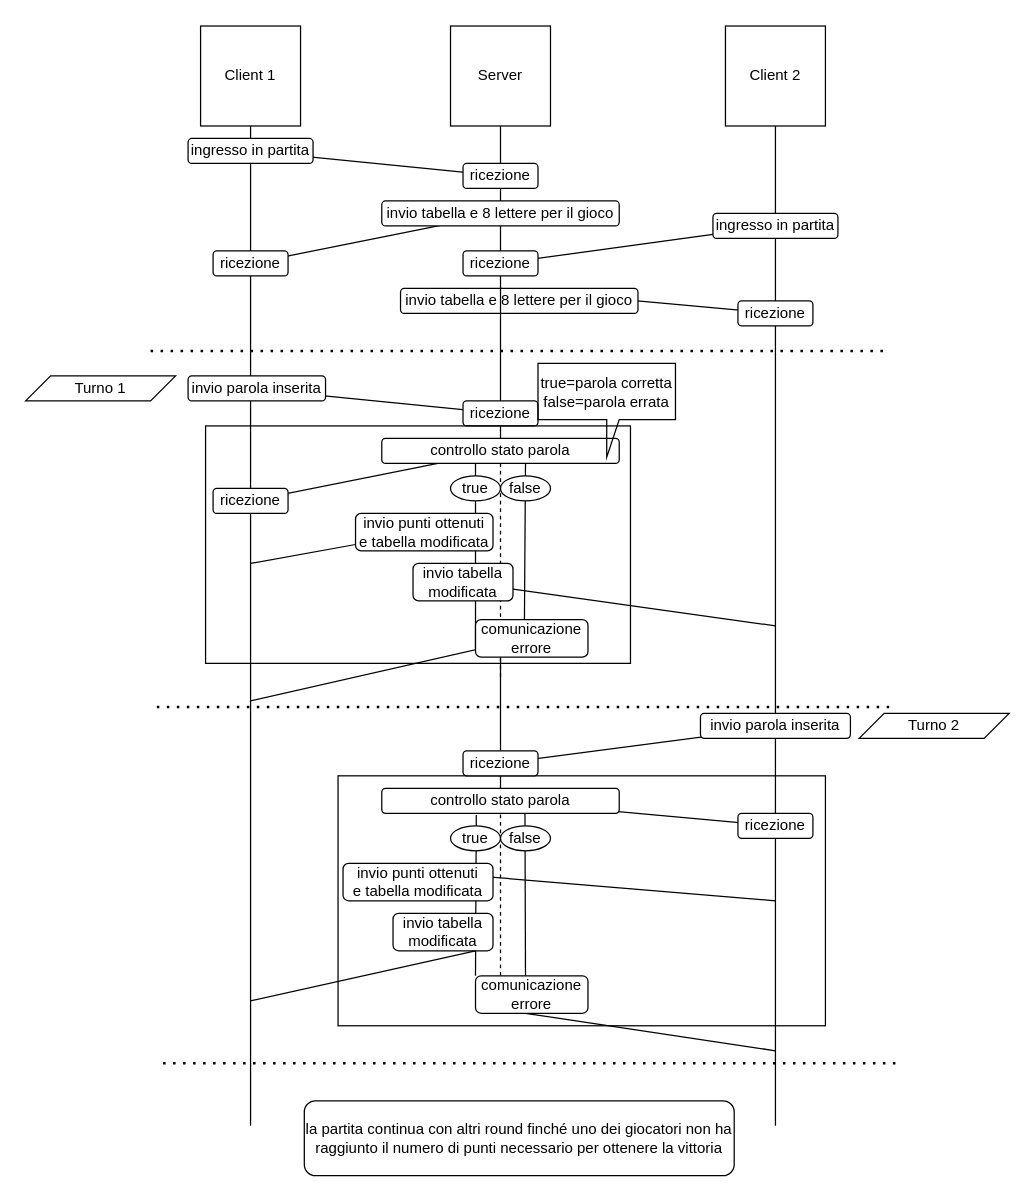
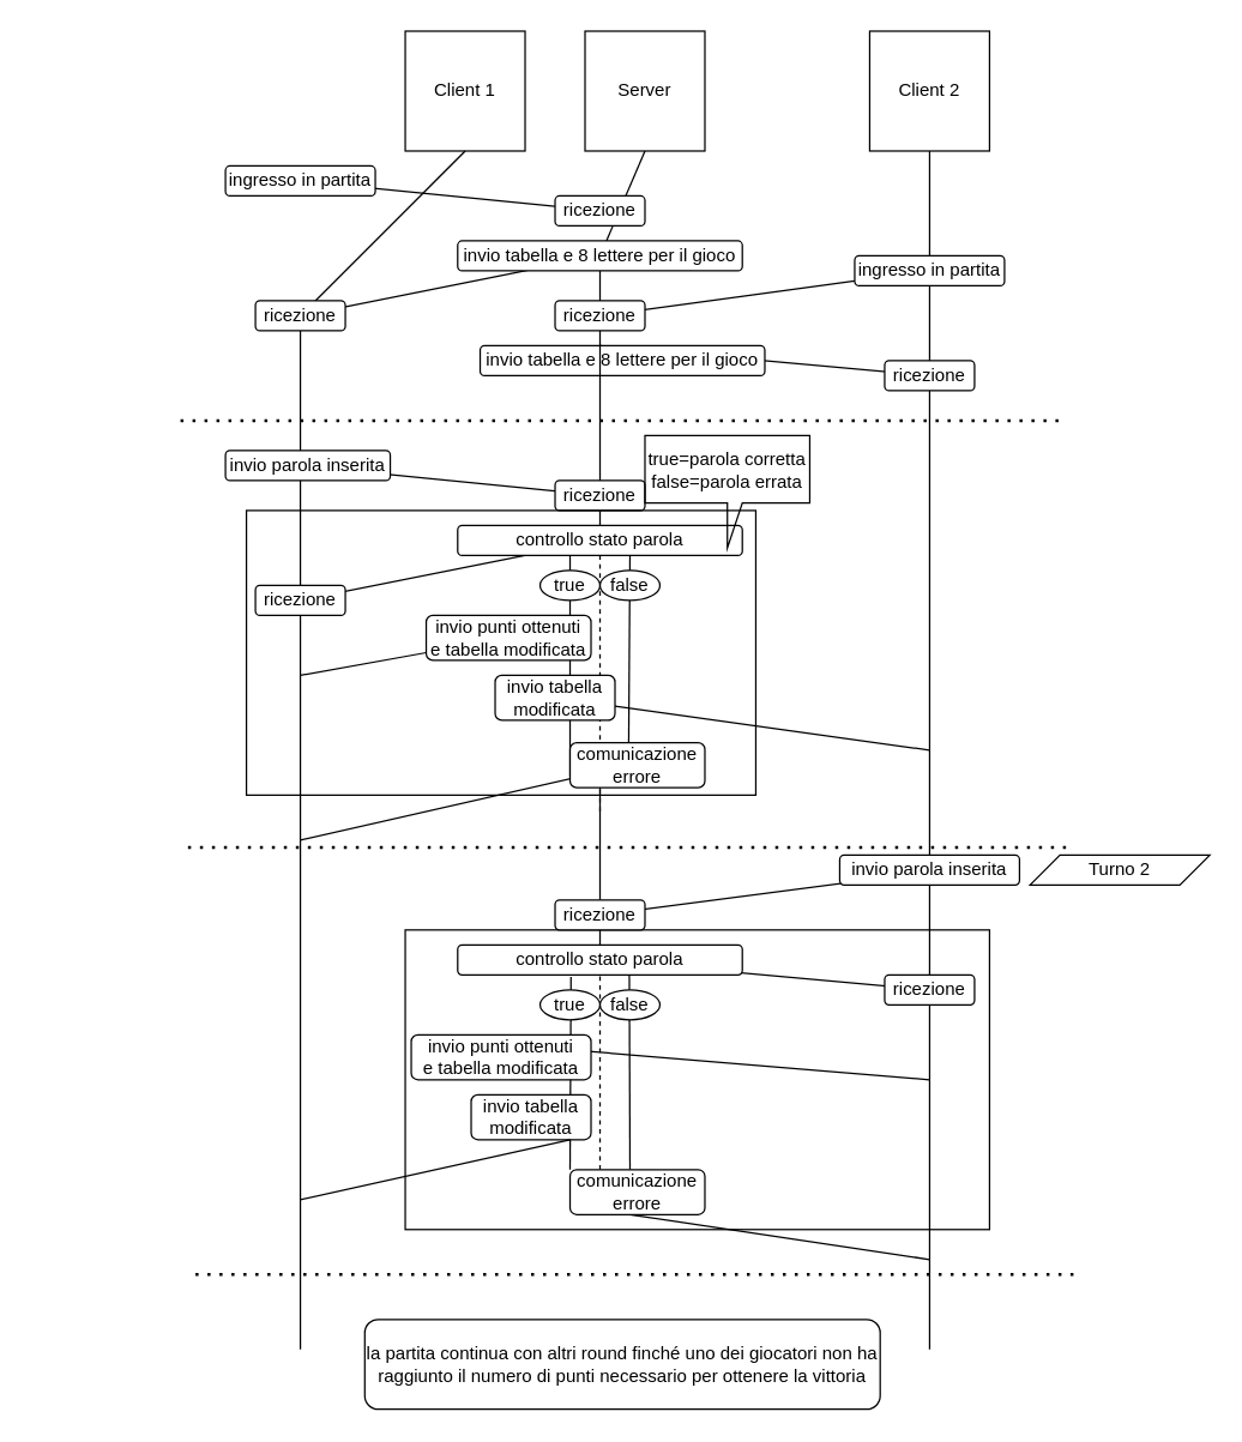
  <mxCell id="0" />
  <mxCell id="1" parent="0" />
- <mxCell id="2" value="Client 1" style="whiteSpace=wrap;html=1;aspect=fixed;" vertex="1" parent="1"><mxGeometry x="160" y="20" width="80" height="80" as="geometry" /></mxCell>
- <mxCell id="3" value="Server" style="whiteSpace=wrap;html=1;aspect=fixed;" vertex="1" parent="1"><mxGeometry x="360" y="20" width="80" height="80" as="geometry" /></mxCell>
+ <mxCell id="2" value="Client 1" style="whiteSpace=wrap;html=1;aspect=fixed;" vertex="1" parent="1"><mxGeometry x="270" y="20" width="80" height="80" as="geometry" /></mxCell>
+ <mxCell id="3" value="Server" style="whiteSpace=wrap;html=1;aspect=fixed;" vertex="1" parent="1"><mxGeometry x="390" y="20" width="80" height="80" as="geometry" /></mxCell>
  <mxCell id="4" value="" style="endArrow=none;html=1;rounded=0;entryX=0.5;entryY=1;entryDx=0;entryDy=0;" edge="1" parent="1" source="16" target="2"><mxGeometry width="50" height="50" relative="1" as="geometry"><mxPoint x="200" y="751" as="sourcePoint" /><mxPoint x="360" y="320" as="targetPoint" /></mxGeometry></mxCell>
  <mxCell id="5" value="" style="endArrow=none;html=1;rounded=0;entryX=0.5;entryY=1;entryDx=0;entryDy=0;" edge="1" parent="1" source="14" target="3"><mxGeometry width="50" height="50" relative="1" as="geometry"><mxPoint x="400" y="740" as="sourcePoint" /><mxPoint x="360" y="320" as="targetPoint" /></mxGeometry></mxCell>
  <mxCell id="6" value="" style="endArrow=none;html=1;rounded=0;" edge="1" parent="1"><mxGeometry width="50" height="50" relative="1" as="geometry"><mxPoint x="200" y="120" as="sourcePoint" /><mxPoint x="400" y="140" as="targetPoint" /></mxGeometry></mxCell>
  <mxCell id="7" value="ingresso in partita" style="rounded=1;whiteSpace=wrap;html=1;" vertex="1" parent="1"><mxGeometry x="150" y="110" width="100" height="20" as="geometry" /></mxCell>
  <mxCell id="8" value="ricezione" style="rounded=1;whiteSpace=wrap;html=1;" vertex="1" parent="1"><mxGeometry x="370" y="130" width="60" height="20" as="geometry" /></mxCell>
  <mxCell id="9" value="" style="endArrow=none;html=1;rounded=0;" edge="1" parent="1"><mxGeometry width="50" height="50" relative="1" as="geometry"><mxPoint x="200" y="210" as="sourcePoint" /><mxPoint x="400" y="170" as="targetPoint" /></mxGeometry></mxCell>
  <mxCell id="10" value="" style="endArrow=none;dashed=1;html=1;dashPattern=1 3;strokeWidth=2;rounded=0;" edge="1" parent="1"><mxGeometry width="50" height="50" relative="1" as="geometry"><mxPoint x="120" y="280" as="sourcePoint" /><mxPoint x="710" y="280" as="targetPoint" /></mxGeometry></mxCell>
  <mxCell id="11" value="Client 2" style="whiteSpace=wrap;html=1;aspect=fixed;" vertex="1" parent="1"><mxGeometry x="580" y="20" width="80" height="80" as="geometry" /></mxCell>
  <mxCell id="12" value="" style="endArrow=none;html=1;rounded=0;entryX=0.5;entryY=1;entryDx=0;entryDy=0;" edge="1" parent="1" target="11"><mxGeometry width="50" height="50" relative="1" as="geometry"><mxPoint x="620" y="900" as="sourcePoint" /><mxPoint x="780" y="320" as="targetPoint" /></mxGeometry></mxCell>
  <mxCell id="13" value="" style="endArrow=none;html=1;rounded=0;entryX=0.5;entryY=1;entryDx=0;entryDy=0;" edge="1" parent="1" source="23" target="14"><mxGeometry width="50" height="50" relative="1" as="geometry"><mxPoint x="400" y="740" as="sourcePoint" /><mxPoint x="400" y="100" as="targetPoint" /></mxGeometry></mxCell>
  <mxCell id="14" value="invio tabella e 8 lettere per il gioco" style="rounded=1;whiteSpace=wrap;html=1;" vertex="1" parent="1"><mxGeometry x="305" y="160" width="190" height="20" as="geometry" /></mxCell>
  <mxCell id="15" value="" style="endArrow=none;html=1;rounded=0;entryX=0.5;entryY=1;entryDx=0;entryDy=0;" edge="1" parent="1" target="16"><mxGeometry width="50" height="50" relative="1" as="geometry"><mxPoint x="200" y="900" as="sourcePoint" /><mxPoint x="200" y="100" as="targetPoint" /></mxGeometry></mxCell>
  <mxCell id="16" value="ricezione" style="rounded=1;whiteSpace=wrap;html=1;" vertex="1" parent="1"><mxGeometry x="170" y="200" width="60" height="20" as="geometry" /></mxCell>
  <mxCell id="17" value="" style="endArrow=none;html=1;rounded=0;" edge="1" parent="1" target="18"><mxGeometry width="50" height="50" relative="1" as="geometry"><mxPoint x="400" y="210" as="sourcePoint" /><mxPoint x="610" y="190" as="targetPoint" /></mxGeometry></mxCell>
  <mxCell id="18" value="ingresso in partita" style="rounded=1;whiteSpace=wrap;html=1;" vertex="1" parent="1"><mxGeometry x="570" y="170" width="100" height="20" as="geometry" /></mxCell>
  <mxCell id="19" value="" style="endArrow=none;html=1;rounded=0;" edge="1" parent="1"><mxGeometry width="50" height="50" relative="1" as="geometry"><mxPoint x="400" y="230" as="sourcePoint" /><mxPoint x="620" y="250" as="targetPoint" /></mxGeometry></mxCell>
  <mxCell id="20" value="invio tabella e 8 lettere per il gioco" style="rounded=1;whiteSpace=wrap;html=1;" vertex="1" parent="1"><mxGeometry x="320" y="230" width="190" height="20" as="geometry" /></mxCell>
  <mxCell id="21" value="ricezione" style="rounded=1;whiteSpace=wrap;html=1;" vertex="1" parent="1"><mxGeometry x="590" y="240" width="60" height="20" as="geometry" /></mxCell>
  <mxCell id="22" value="" style="endArrow=none;html=1;rounded=0;entryX=0.5;entryY=1;entryDx=0;entryDy=0;exitX=0.5;exitY=1;exitDx=0;exitDy=0;" edge="1" parent="1" source="29" target="23"><mxGeometry width="50" height="50" relative="1" as="geometry"><mxPoint x="400" y="740" as="sourcePoint" /><mxPoint x="400" y="180" as="targetPoint" /></mxGeometry></mxCell>
  <mxCell id="23" value="ricezione" style="rounded=1;whiteSpace=wrap;html=1;" vertex="1" parent="1"><mxGeometry x="370" y="200" width="60" height="20" as="geometry" /></mxCell>
- <mxCell id="24" value="Turno 1" style="shape=parallelogram;perimeter=parallelogramPerimeter;whiteSpace=wrap;html=1;fixedSize=1;" vertex="1" parent="1"><mxGeometry x="20" y="300" width="120" height="20" as="geometry" /></mxCell>
  <mxCell id="25" value="" style="endArrow=none;html=1;rounded=0;" edge="1" parent="1"><mxGeometry width="50" height="50" relative="1" as="geometry"><mxPoint x="200" y="310" as="sourcePoint" /><mxPoint x="400" y="330" as="targetPoint" /></mxGeometry></mxCell>
  <mxCell id="26" value="invio parola inserita" style="rounded=1;whiteSpace=wrap;html=1;" vertex="1" parent="1"><mxGeometry x="150" y="300" width="110" height="20" as="geometry" /></mxCell>
  <mxCell id="27" value="ricezione" style="rounded=1;whiteSpace=wrap;html=1;" vertex="1" parent="1"><mxGeometry x="370" y="320" width="60" height="20" as="geometry" /></mxCell>
  <mxCell id="28" value="" style="endArrow=none;html=1;rounded=0;" edge="1" parent="1"><mxGeometry width="50" height="50" relative="1" as="geometry"><mxPoint x="200" y="400" as="sourcePoint" /><mxPoint x="400" y="360" as="targetPoint" /></mxGeometry></mxCell>
  <mxCell id="29" value="controllo stato parola" style="rounded=1;whiteSpace=wrap;html=1;" vertex="1" parent="1"><mxGeometry x="305" y="350" width="190" height="20" as="geometry" /></mxCell>
  <mxCell id="30" value="ricezione" style="rounded=1;whiteSpace=wrap;html=1;" vertex="1" parent="1"><mxGeometry x="170" y="390" width="60" height="20" as="geometry" /></mxCell>
  <mxCell id="31" value="" style="endArrow=none;dashed=1;html=1;rounded=0;" edge="1" parent="1"><mxGeometry width="50" height="50" relative="1" as="geometry"><mxPoint x="400" y="540.889" as="sourcePoint" /><mxPoint x="400" y="370" as="targetPoint" /></mxGeometry></mxCell>
  <mxCell id="32" value="" style="endArrow=none;html=1;rounded=0;" edge="1" parent="1" source="35"><mxGeometry width="50" height="50" relative="1" as="geometry"><mxPoint x="380" y="460" as="sourcePoint" /><mxPoint x="380" y="370" as="targetPoint" /></mxGeometry></mxCell>
  <mxCell id="33" value="" style="endArrow=none;html=1;rounded=0;exitX=0.433;exitY=0.944;exitDx=0;exitDy=0;exitPerimeter=0;" edge="1" parent="1" source="45"><mxGeometry width="50" height="50" relative="1" as="geometry"><mxPoint x="420" y="540" as="sourcePoint" /><mxPoint x="420" y="370" as="targetPoint" /></mxGeometry></mxCell>
  <mxCell id="34" value="" style="endArrow=none;html=1;rounded=0;exitX=0;exitY=0.75;exitDx=0;exitDy=0;" edge="1" parent="1" source="45" target="35"><mxGeometry width="50" height="50" relative="1" as="geometry"><mxPoint x="380" y="540" as="sourcePoint" /><mxPoint x="380" y="370" as="targetPoint" /></mxGeometry></mxCell>
  <mxCell id="35" value="true" style="ellipse;whiteSpace=wrap;html=1;" vertex="1" parent="1"><mxGeometry x="360" y="380" width="40" height="20" as="geometry" /></mxCell>
  <mxCell id="36" value="false" style="ellipse;whiteSpace=wrap;html=1;" vertex="1" parent="1"><mxGeometry x="400" y="380" width="40" height="20" as="geometry" /></mxCell>
  <mxCell id="37" value="true=parola corretta&lt;br&gt;false=parola errata" style="shape=callout;whiteSpace=wrap;html=1;perimeter=calloutPerimeter;fillColor=none;base=10;position2=0.5;" vertex="1" parent="1"><mxGeometry x="430" y="290" width="110" height="75" as="geometry" /></mxCell>
  <mxCell id="38" value="" style="endArrow=none;html=1;rounded=0;" edge="1" parent="1" source="40"><mxGeometry width="50" height="50" relative="1" as="geometry"><mxPoint x="200" y="450" as="sourcePoint" /><mxPoint x="380" y="410" as="targetPoint" /></mxGeometry></mxCell>
  <mxCell id="39" value="" style="endArrow=none;html=1;rounded=0;" edge="1" parent="1" target="40"><mxGeometry width="50" height="50" relative="1" as="geometry"><mxPoint x="200" y="450" as="sourcePoint" /><mxPoint x="380" y="410" as="targetPoint" /></mxGeometry></mxCell>
  <mxCell id="40" value="invio punti ottenuti&lt;br&gt;e tabella modificata" style="rounded=1;whiteSpace=wrap;html=1;" vertex="1" parent="1"><mxGeometry x="284" y="410" width="110" height="30" as="geometry" /></mxCell>
  <mxCell id="41" value="" style="endArrow=none;html=1;rounded=0;" edge="1" parent="1" source="43"><mxGeometry width="50" height="50" relative="1" as="geometry"><mxPoint x="380" y="460" as="sourcePoint" /><mxPoint x="620" y="500" as="targetPoint" /></mxGeometry></mxCell>
  <mxCell id="42" value="" style="endArrow=none;html=1;rounded=0;" edge="1" parent="1" target="43"><mxGeometry width="50" height="50" relative="1" as="geometry"><mxPoint x="380" y="460" as="sourcePoint" /><mxPoint x="620" y="500" as="targetPoint" /></mxGeometry></mxCell>
  <mxCell id="43" value="invio tabella modificata" style="rounded=1;whiteSpace=wrap;html=1;" vertex="1" parent="1"><mxGeometry x="330" y="450" width="80" height="30" as="geometry" /></mxCell>
  <mxCell id="44" value="" style="endArrow=none;html=1;rounded=0;" edge="1" parent="1"><mxGeometry width="50" height="50" relative="1" as="geometry"><mxPoint x="200" y="560" as="sourcePoint" /><mxPoint x="420" y="510" as="targetPoint" /></mxGeometry></mxCell>
  <mxCell id="45" value="comunicazione errore" style="rounded=1;whiteSpace=wrap;html=1;" vertex="1" parent="1"><mxGeometry x="380" y="495" width="90" height="30" as="geometry" /></mxCell>
  <mxCell id="46" value="" style="endArrow=none;html=1;rounded=0;" edge="1" parent="1" source="54"><mxGeometry width="50" height="50" relative="1" as="geometry"><mxPoint x="400" y="750" as="sourcePoint" /><mxPoint x="400" y="525" as="targetPoint" /></mxGeometry></mxCell>
  <mxCell id="47" value="" style="endArrow=none;dashed=1;html=1;dashPattern=1 3;strokeWidth=2;rounded=0;" edge="1" parent="1"><mxGeometry width="50" height="50" relative="1" as="geometry"><mxPoint x="125" y="565" as="sourcePoint" /><mxPoint x="715" y="565" as="targetPoint" /></mxGeometry></mxCell>
  <mxCell id="48" value="" style="rounded=0;whiteSpace=wrap;html=1;fillColor=none;" vertex="1" parent="1"><mxGeometry x="270" y="620" width="390" height="200" as="geometry" /></mxCell>
  <mxCell id="49" value="Turno 2" style="shape=parallelogram;perimeter=parallelogramPerimeter;whiteSpace=wrap;html=1;fixedSize=1;" vertex="1" parent="1"><mxGeometry x="687" y="570" width="120" height="20" as="geometry" /></mxCell>
  <mxCell id="50" value="" style="endArrow=none;html=1;rounded=0;" edge="1" parent="1"><mxGeometry width="50" height="50" relative="1" as="geometry"><mxPoint x="400" y="610" as="sourcePoint" /><mxPoint x="630" y="580" as="targetPoint" /></mxGeometry></mxCell>
  <mxCell id="51" value="" style="endArrow=none;html=1;rounded=0;" edge="1" parent="1"><mxGeometry width="50" height="50" relative="1" as="geometry"><mxPoint x="400" y="640" as="sourcePoint" /><mxPoint x="620" y="660" as="targetPoint" /></mxGeometry></mxCell>
  <mxCell id="52" value="invio parola inserita" style="rounded=1;whiteSpace=wrap;html=1;" vertex="1" parent="1"><mxGeometry x="560" y="570" width="120" height="20" as="geometry" /></mxCell>
  <mxCell id="53" value="" style="endArrow=none;html=1;rounded=0;exitX=0.5;exitY=1;exitDx=0;exitDy=0;" edge="1" parent="1" source="55" target="54"><mxGeometry width="50" height="50" relative="1" as="geometry"><mxPoint x="400" y="750" as="sourcePoint" /><mxPoint x="400" y="525" as="targetPoint" /></mxGeometry></mxCell>
  <mxCell id="54" value="ricezione" style="rounded=1;whiteSpace=wrap;html=1;" vertex="1" parent="1"><mxGeometry x="370" y="600" width="60" height="20" as="geometry" /></mxCell>
  <mxCell id="55" value="controllo stato parola" style="rounded=1;whiteSpace=wrap;html=1;" vertex="1" parent="1"><mxGeometry x="305" y="630" width="190" height="20" as="geometry" /></mxCell>
  <mxCell id="56" value="ricezione" style="rounded=1;whiteSpace=wrap;html=1;" vertex="1" parent="1"><mxGeometry x="590" y="650" width="60" height="20" as="geometry" /></mxCell>
  <mxCell id="57" value="" style="endArrow=none;dashed=1;html=1;rounded=0;entryX=0.5;entryY=1;entryDx=0;entryDy=0;" edge="1" parent="1" target="55"><mxGeometry width="50" height="50" relative="1" as="geometry"><mxPoint x="400" y="780" as="sourcePoint" /><mxPoint x="400" y="660" as="targetPoint" /></mxGeometry></mxCell>
  <mxCell id="58" value="" style="endArrow=none;html=1;rounded=0;entryX=0.398;entryY=1.07;entryDx=0;entryDy=0;entryPerimeter=0;" edge="1" parent="1" target="55"><mxGeometry width="50" height="50" relative="1" as="geometry"><mxPoint x="380" y="780" as="sourcePoint" /><mxPoint x="380" y="690" as="targetPoint" /></mxGeometry></mxCell>
  <mxCell id="59" value="" style="endArrow=none;html=1;rounded=0;entryX=0.603;entryY=1;entryDx=0;entryDy=0;entryPerimeter=0;" edge="1" parent="1" target="55"><mxGeometry width="50" height="50" relative="1" as="geometry"><mxPoint x="420" y="780" as="sourcePoint" /><mxPoint x="419.5" y="660" as="targetPoint" /></mxGeometry></mxCell>
  <mxCell id="60" value="true" style="ellipse;whiteSpace=wrap;html=1;" vertex="1" parent="1"><mxGeometry x="360" y="660" width="40" height="20" as="geometry" /></mxCell>
  <mxCell id="61" value="false" style="ellipse;whiteSpace=wrap;html=1;" vertex="1" parent="1"><mxGeometry x="400" y="660" width="40" height="20" as="geometry" /></mxCell>
  <mxCell id="62" value="" style="endArrow=none;html=1;rounded=0;" edge="1" parent="1"><mxGeometry width="50" height="50" relative="1" as="geometry"><mxPoint x="380" y="700" as="sourcePoint" /><mxPoint x="620" y="720" as="targetPoint" /></mxGeometry></mxCell>
  <mxCell id="63" value="invio punti ottenuti&lt;br&gt;e tabella modificata" style="rounded=1;whiteSpace=wrap;html=1;" vertex="1" parent="1"><mxGeometry x="274" y="690" width="120" height="30" as="geometry" /></mxCell>
  <mxCell id="64" value="invio tabella&lt;br&gt;modificata" style="rounded=1;whiteSpace=wrap;html=1;fillColor=default;" vertex="1" parent="1"><mxGeometry x="314" y="730" width="80" height="30" as="geometry" /></mxCell>
  <mxCell id="65" value="" style="endArrow=none;html=1;rounded=0;strokeColor=default;" edge="1" parent="1"><mxGeometry width="50" height="50" relative="1" as="geometry"><mxPoint x="380" y="760" as="sourcePoint" /><mxPoint x="200" y="800" as="targetPoint" /></mxGeometry></mxCell>
  <mxCell id="66" value="" style="endArrow=none;html=1;rounded=0;strokeColor=default;" edge="1" parent="1"><mxGeometry width="50" height="50" relative="1" as="geometry"><mxPoint x="620" y="840" as="sourcePoint" /><mxPoint x="420" y="810" as="targetPoint" /></mxGeometry></mxCell>
  <mxCell id="67" value="" style="endArrow=none;dashed=1;html=1;rounded=0;" edge="1" parent="1" target="68"><mxGeometry width="50" height="50" relative="1" as="geometry"><mxPoint x="400" y="810" as="sourcePoint" /><mxPoint x="400" y="650" as="targetPoint" /></mxGeometry></mxCell>
  <mxCell id="68" value="comunicazione errore" style="rounded=1;whiteSpace=wrap;html=1;" vertex="1" parent="1"><mxGeometry x="380" y="780" width="90" height="30" as="geometry" /></mxCell>
  <mxCell id="69" value="" style="endArrow=none;dashed=1;html=1;dashPattern=1 3;strokeWidth=2;rounded=0;" edge="1" parent="1"><mxGeometry width="50" height="50" relative="1" as="geometry"><mxPoint x="130" y="850" as="sourcePoint" /><mxPoint x="720" y="850" as="targetPoint" /></mxGeometry></mxCell>
  <mxCell id="70" value="" style="rounded=0;whiteSpace=wrap;html=1;fillColor=none;" vertex="1" parent="1"><mxGeometry x="164" y="340" width="340" height="190" as="geometry" /></mxCell>
  <mxCell id="71" value="la partita continua con altri round finché uno dei giocatori non ha raggiunto il numero di punti necessario per ottenere la vittoria" style="rounded=1;whiteSpace=wrap;html=1;" vertex="1" parent="1"><mxGeometry x="243" y="880" width="344" height="60" as="geometry" /></mxCell>
